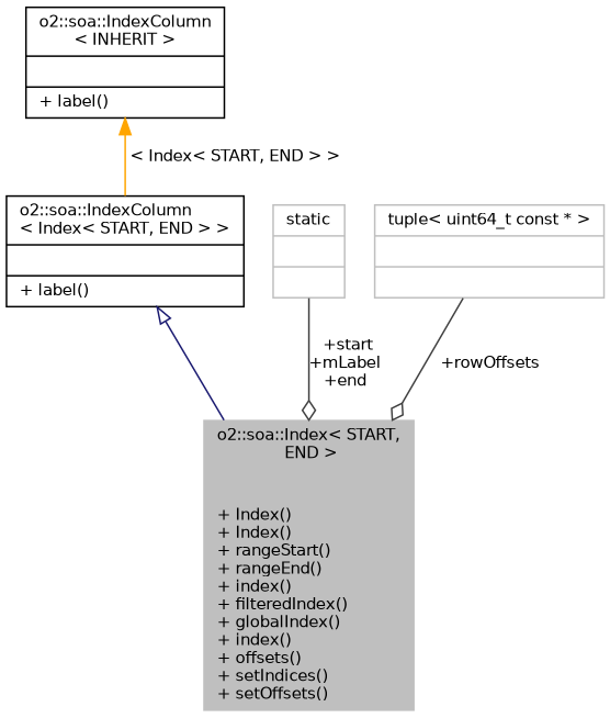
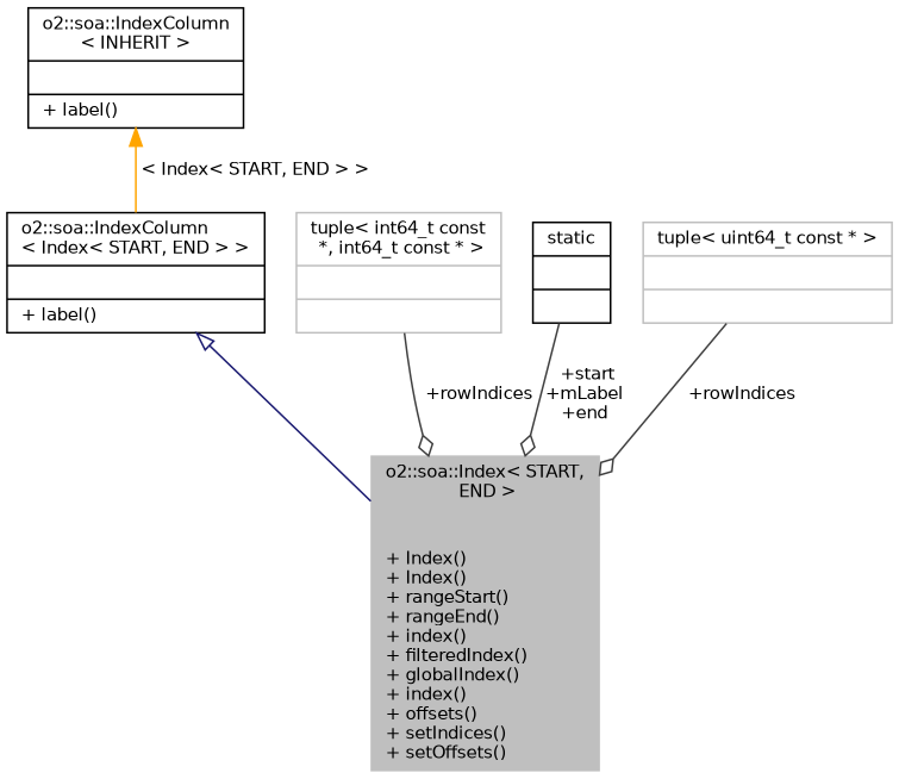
  digraph {
    node [color=grey75 fontname=Helvetica fontsize=10 shape=record]
    edge [color=grey25 fontname=Helvetica fontsize=10 labelfontname=Helvetica labelfontsize=10 style=solid arrowhead=odiamond]
    n1 [fillcolor=grey75 fontcolor=black height=0.2 label="{o2::soa::Index\< START,\l END \>\n||+ Index()\l+ Index()\l+ rangeStart()\l+ rangeEnd()\l+ index()\l+ filteredIndex()\l+ globalIndex()\l+ index()\l+ offsets()\l+ setIndices()\l+ setOffsets()\l}" style=filled width=0.4]
    n2 [color=black height=0.2 label="{o2::soa::IndexColumn\l\< Index\< START, END \> \>\n||+ label()\l}" width=0.4]
    n3 [color=black height=0.2 label="{o2::soa::IndexColumn\l\< INHERIT \>\n||+ label()\l}" width=0.4]
-   n5 [height=0.2 label="{static\n||}" width=0.4]
+   n4 [height=0.2 label="{tuple\< int64_t const\l *, int64_t const * \>\n||}" width=0.4]
+   n5 [color=black height=0.2 label="{static\n||}" width=0.4]
    n6 [height=0.2 label="{tuple\< uint64_t const * \>\n||}" width=0.4]
    n2 -> n1 [arrowtail=onormal color=midnightblue dir=back arrowhead=""]
    n3 -> n2 [color=orange dir=back label=" \< Index\< START, END \> \>" arrowhead=""]
+   n4 -> n1 [label=" +rowIndices"]
    n5 -> n1 [label=" +start\n+mLabel\n+end"]
-   n6 -> n1 [label=" +rowOffsets"]
+   n6 -> n1 [label=" +rowIndices"]
  }
